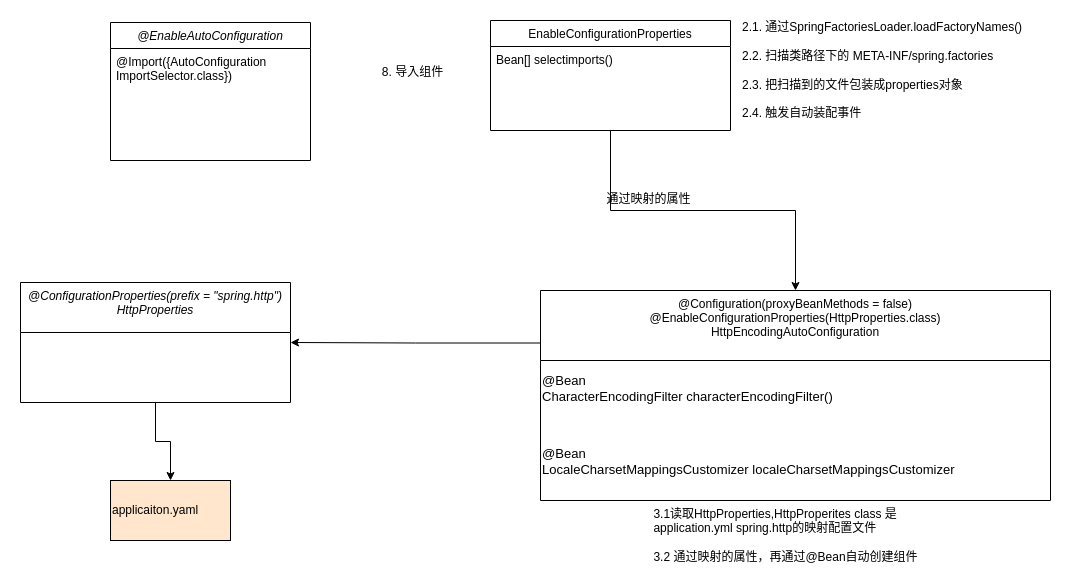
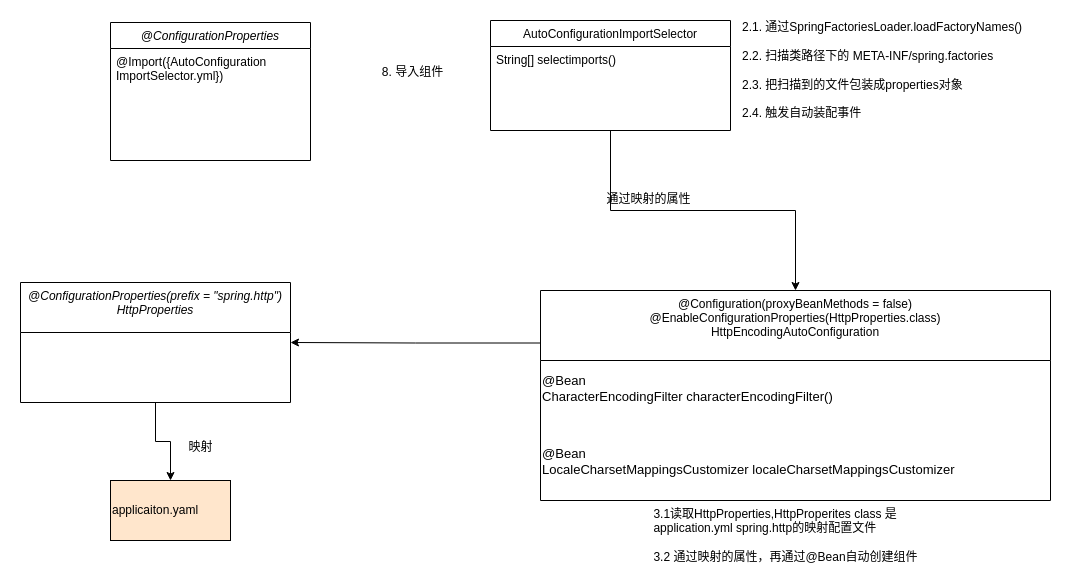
  <mxCell id="0" />
  <mxCell id="1" parent="0" />
- <mxCell id="2" value="@EnableAutoConfiguration" style="swimlane;fontStyle=2;align=center;verticalAlign=top;childLayout=stackLayout;horizontal=1;startSize=26;horizontalStack=0;resizeParent=1;resizeLast=0;collapsible=1;marginBottom=0;rounded=0;shadow=0;strokeWidth=1;" parent="1" vertex="1"><mxGeometry x="110" y="22" width="200" height="138" as="geometry"><mxRectangle x="230" y="140" width="160" height="26" as="alternateBounds" /></mxGeometry></mxCell>
- <mxCell id="3" value="@Import({AutoConfiguration&#10;ImportSelector.class})" style="text;align=left;verticalAlign=top;spacingLeft=4;spacingRight=4;overflow=hidden;rotatable=0;points=[[0,0.5],[1,0.5]];portConstraint=eastwest;rounded=0;shadow=0;html=0;" parent="2" vertex="1"><mxGeometry y="26" width="200" height="54" as="geometry" /></mxCell>
+ <mxCell id="2" value="@ConfigurationProperties" style="swimlane;fontStyle=2;align=center;verticalAlign=top;childLayout=stackLayout;horizontal=1;startSize=26;horizontalStack=0;resizeParent=1;resizeLast=0;collapsible=1;marginBottom=0;rounded=0;shadow=0;strokeWidth=1;" parent="1" vertex="1"><mxGeometry x="110" y="22" width="200" height="138" as="geometry"><mxRectangle x="230" y="140" width="160" height="26" as="alternateBounds" /></mxGeometry></mxCell>
+ <mxCell id="3" value="@Import({AutoConfiguration&#10;ImportSelector.yml})" style="text;align=left;verticalAlign=top;spacingLeft=4;spacingRight=4;overflow=hidden;rotatable=0;points=[[0,0.5],[1,0.5]];portConstraint=eastwest;rounded=0;shadow=0;html=0;" parent="2" vertex="1"><mxGeometry y="26" width="200" height="54" as="geometry" /></mxCell>
  <mxCell id="4" style="edgeStyle=orthogonalEdgeStyle;rounded=0;orthogonalLoop=1;jettySize=auto;html=1;exitX=0.5;exitY=1;exitDx=0;exitDy=0;" edge="1" parent="1" source="5" target="15"><mxGeometry relative="1" as="geometry" /></mxCell>
- <mxCell id="5" value="EnableConfigurationProperties" style="swimlane;fontStyle=0;align=center;verticalAlign=top;childLayout=stackLayout;horizontal=1;startSize=26;horizontalStack=0;resizeParent=1;resizeLast=0;collapsible=1;marginBottom=0;rounded=0;shadow=0;strokeWidth=1;" parent="1" vertex="1"><mxGeometry x="490" y="20" width="240" height="110" as="geometry"><mxRectangle x="550" y="140" width="160" height="26" as="alternateBounds" /></mxGeometry></mxCell>
- <mxCell id="6" value="Bean[] selectimports()" style="text;align=left;verticalAlign=top;spacingLeft=4;spacingRight=4;overflow=hidden;rotatable=0;points=[[0,0.5],[1,0.5]];portConstraint=eastwest;rounded=0;shadow=0;html=0;" parent="5" vertex="1"><mxGeometry y="26" width="240" height="26" as="geometry" /></mxCell>
+ <mxCell id="5" value="AutoConfigurationImportSelector" style="swimlane;fontStyle=0;align=center;verticalAlign=top;childLayout=stackLayout;horizontal=1;startSize=26;horizontalStack=0;resizeParent=1;resizeLast=0;collapsible=1;marginBottom=0;rounded=0;shadow=0;strokeWidth=1;" parent="1" vertex="1"><mxGeometry x="490" y="20" width="240" height="110" as="geometry"><mxRectangle x="550" y="140" width="160" height="26" as="alternateBounds" /></mxGeometry></mxCell>
+ <mxCell id="6" value="String[] selectimports()" style="text;align=left;verticalAlign=top;spacingLeft=4;spacingRight=4;overflow=hidden;rotatable=0;points=[[0,0.5],[1,0.5]];portConstraint=eastwest;rounded=0;shadow=0;html=0;" parent="5" vertex="1"><mxGeometry y="26" width="240" height="26" as="geometry" /></mxCell>
  <mxCell id="7" value="2.1. 通过SpringFactoriesLoader.loadFactoryNames()&lt;br&gt;&lt;br&gt;2.2. 扫描类路径下的 META-INF/spring.factories&lt;br&gt;&lt;br&gt;2.3. 把扫描到的文件包装成properties对象&lt;br&gt;&lt;br&gt;2.4. 触发自动装配事件" style="text;html=1;align=left;verticalAlign=middle;resizable=0;points=[];autosize=1;" vertex="1" parent="1"><mxGeometry x="740" y="20" width="300" height="100" as="geometry" /></mxCell>
  <mxCell id="8" style="edgeStyle=orthogonalEdgeStyle;rounded=0;orthogonalLoop=1;jettySize=auto;html=1;exitX=0;exitY=0.25;exitDx=0;exitDy=0;entryX=1;entryY=0.5;entryDx=0;entryDy=0;" edge="1" parent="1" source="15" target="11"><mxGeometry relative="1" as="geometry" /></mxCell>
  <mxCell id="9" value="通过映射的属性" style="text;html=1;align=center;verticalAlign=middle;resizable=0;points=[];autosize=1;" vertex="1" parent="1"><mxGeometry x="593" y="189" width="110" height="20" as="geometry" /></mxCell>
  <mxCell id="10" style="edgeStyle=orthogonalEdgeStyle;rounded=0;orthogonalLoop=1;jettySize=auto;html=1;exitX=0.5;exitY=1;exitDx=0;exitDy=0;" edge="1" parent="1" source="11" target="13"><mxGeometry relative="1" as="geometry" /></mxCell>
  <mxCell id="11" value="@ConfigurationProperties(prefix = &quot;spring.http&quot;)&#10;HttpProperties" style="swimlane;fontStyle=2;align=center;verticalAlign=top;childLayout=stackLayout;horizontal=1;startSize=50;horizontalStack=0;resizeParent=1;resizeLast=0;collapsible=1;marginBottom=0;rounded=0;shadow=0;strokeWidth=1;" vertex="1" parent="1"><mxGeometry x="20" y="282" width="270" height="120" as="geometry"><mxRectangle x="230" y="140" width="160" height="26" as="alternateBounds" /></mxGeometry></mxCell>
  <mxCell id="12" value="8. 导入组件" style="text;html=1;align=center;verticalAlign=middle;resizable=0;points=[];autosize=1;" vertex="1" parent="1"><mxGeometry x="372" y="62" width="80" height="20" as="geometry" /></mxCell>
  <mxCell id="13" value="applicaiton.yaml" style="rounded=0;whiteSpace=wrap;html=1;align=left;fillColor=#ffe6cc;" vertex="1" parent="1"><mxGeometry x="110" y="480" width="120" height="60" as="geometry" /></mxCell>
+ <mxCell id="14" value="映射" style="text;html=1;align=center;verticalAlign=middle;resizable=0;points=[];autosize=1;" vertex="1" parent="1"><mxGeometry x="180" y="437" width="40" height="20" as="geometry" /></mxCell>
  <mxCell id="15" value="@Configuration(proxyBeanMethods = false)&#10;@EnableConfigurationProperties(HttpProperties.class)&#10;HttpEncodingAutoConfiguration" style="swimlane;fontStyle=0;align=center;verticalAlign=top;childLayout=stackLayout;horizontal=1;startSize=70;horizontalStack=0;resizeParent=1;resizeLast=0;collapsible=1;marginBottom=0;rounded=0;shadow=0;strokeWidth=1;" parent="1" vertex="1"><mxGeometry x="540" y="290" width="510" height="210" as="geometry"><mxRectangle x="340" y="380" width="170" height="26" as="alternateBounds" /></mxGeometry></mxCell>
  <mxCell id="16" value="&lt;p style=&quot;background-color: rgb(255 , 255 , 255) ; font-size: 9.8pt&quot;&gt;@Bean&lt;br&gt;&lt;font style=&quot;font-size: 9.8pt&quot;&gt;CharacterEncodingFilter &lt;/font&gt;&lt;span style=&quot;font-size: 9.8pt&quot;&gt;characterEncodingFilter&lt;/span&gt;&lt;span style=&quot;font-size: 9.8pt&quot;&gt;()&lt;/span&gt;&lt;/p&gt;&lt;p style=&quot;background-color: rgb(255 , 255 , 255) ; font-size: 9.8pt&quot;&gt;&lt;span style=&quot;font-size: 9.8pt&quot;&gt;&lt;br&gt;&lt;/span&gt;&lt;/p&gt;&lt;pre style=&quot;background-color: rgb(255 , 255 , 255) ; font-size: 9.8pt&quot;&gt;&lt;font face=&quot;Helvetica&quot;&gt;@Bean&lt;br&gt;LocaleCharsetMappingsCustomizer localeCharsetMappingsCustomizer&lt;/font&gt;&lt;/pre&gt;" style="text;html=1;align=left;verticalAlign=middle;resizable=0;points=[];autosize=1;" vertex="1" parent="15"><mxGeometry y="70" width="510" height="130" as="geometry" /></mxCell>
  <mxCell id="17" value="&lt;div style=&quot;text-align: left&quot;&gt;&lt;span&gt;3.1读取HttpProperties,HttpProperites class 是&lt;/span&gt;&lt;/div&gt;&lt;div style=&quot;text-align: left&quot;&gt;&lt;span&gt;application.yml spring.http的映射配置文件&lt;/span&gt;&lt;/div&gt;&lt;div style=&quot;text-align: left&quot;&gt;&lt;span&gt;&lt;br&gt;&lt;/span&gt;&lt;/div&gt;&lt;div style=&quot;text-align: left&quot;&gt;&lt;span&gt;3.2 通过映射的属性，再通过@Bean自动创建组件&lt;/span&gt;&lt;/div&gt;" style="text;html=1;align=center;verticalAlign=middle;resizable=0;points=[];autosize=1;" vertex="1" parent="1"><mxGeometry x="645" y="505" width="280" height="60" as="geometry" /></mxCell>
